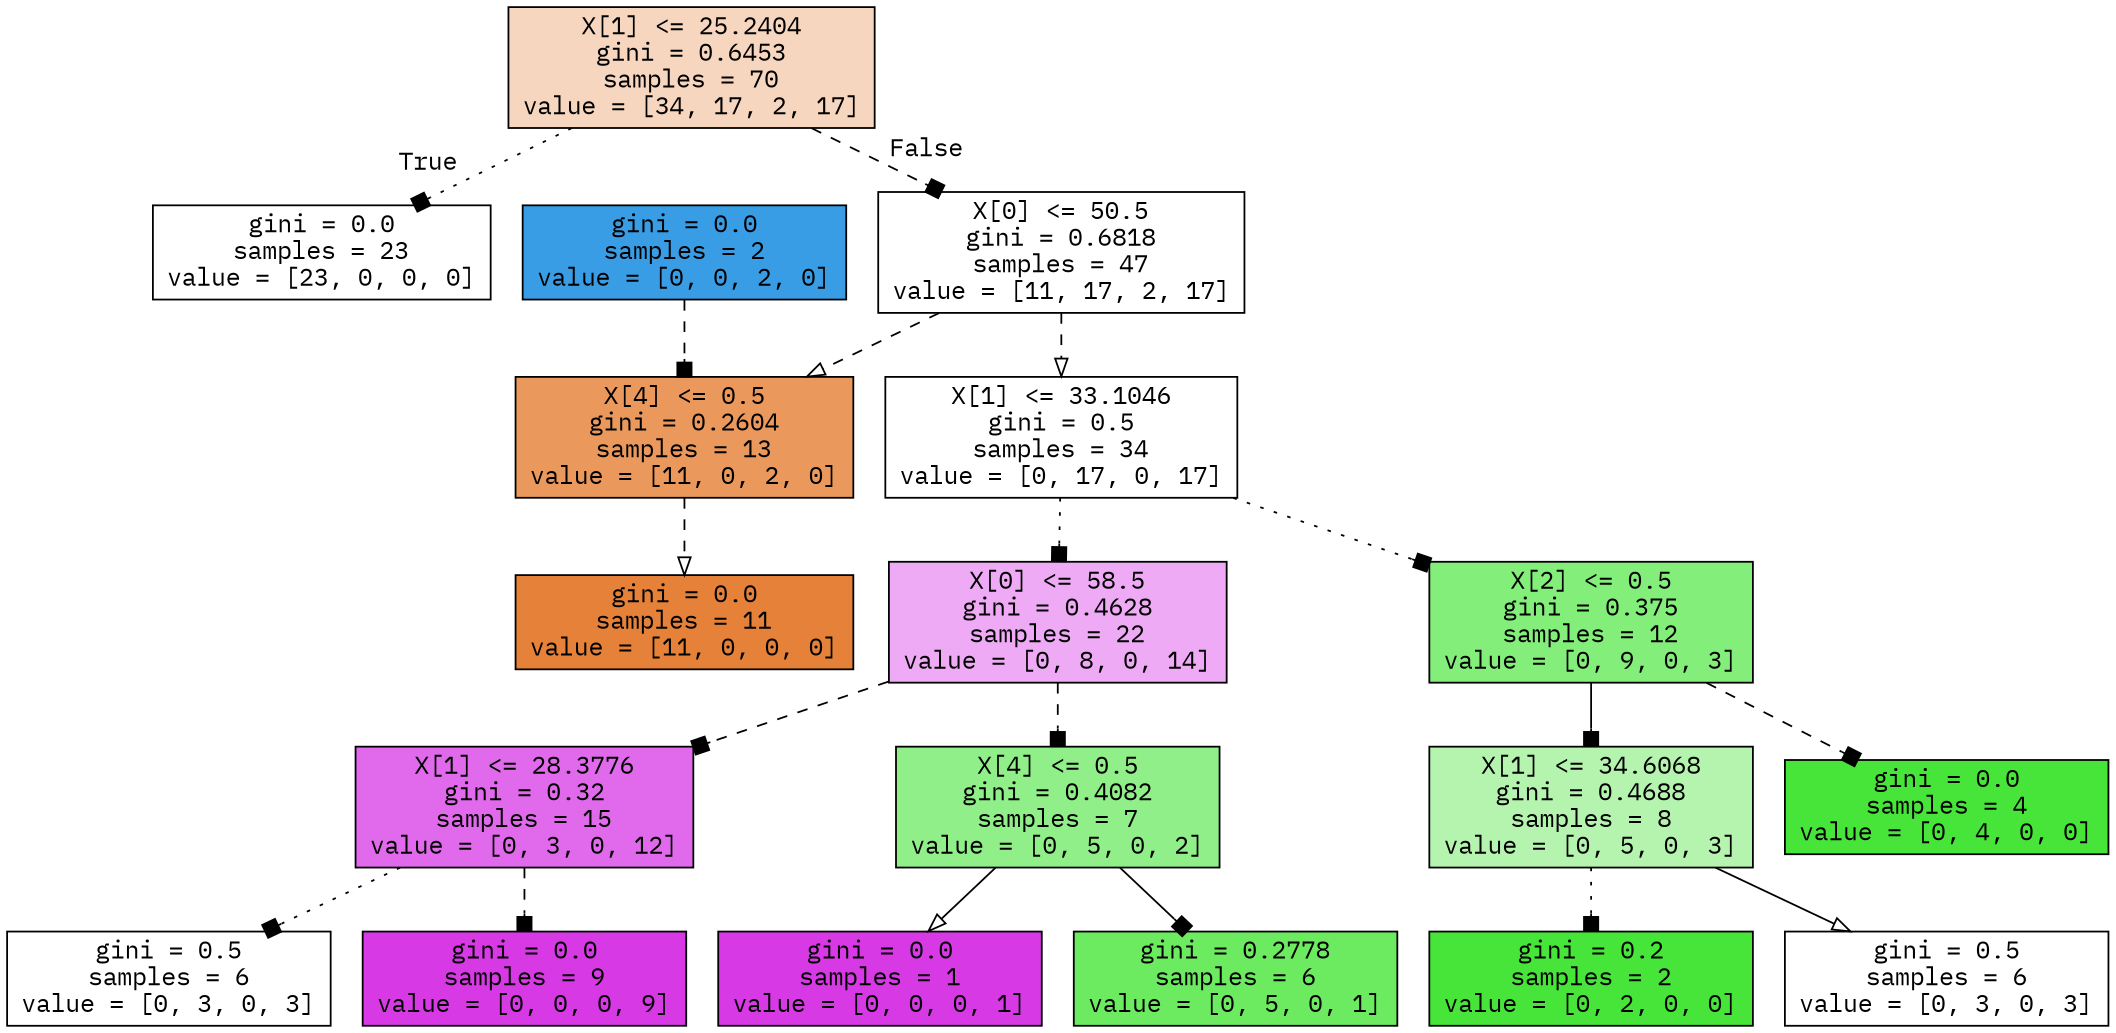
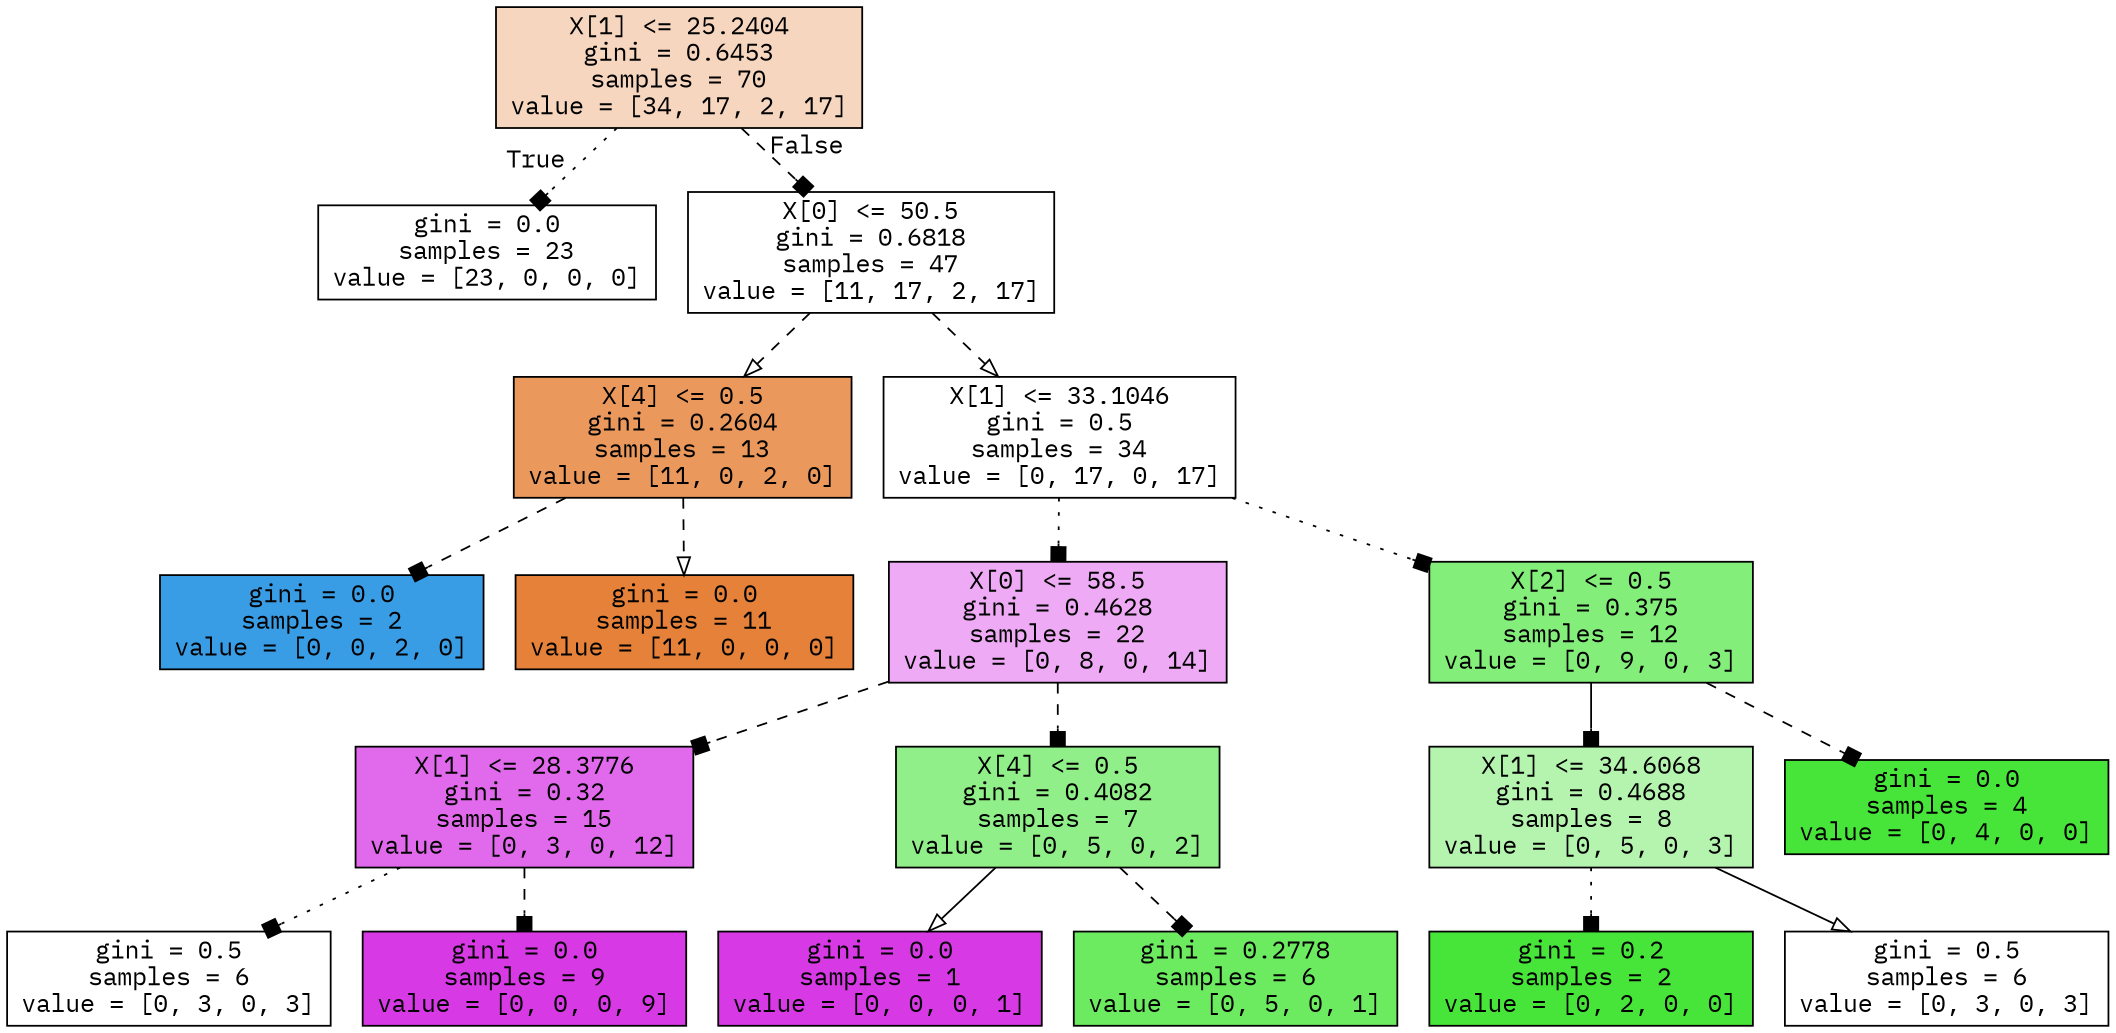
  digraph {
    fontname="IBM Plex Mono"
    node [color=black fillcolor="#47e53900" fontname="IBM Plex Mono" shape=box style=filled]
    edge [arrowhead=box fontname="IBM Plex Mono" style=dashed]
    n1 [fillcolor="#e5813952" label="X[1] <= 25.2404\ngini = 0.6453\nsamples = 70\nvalue = [34, 17, 2, 17]"]
    n2 [label="gini = 0.0\nsamples = 23\nvalue = [23, 0, 0, 0]"]
    n3 [label="X[0] <= 50.5\ngini = 0.6818\nsamples = 47\nvalue = [11, 17, 2, 17]"]
    n4 [fillcolor="#e58139d1" label="X[4] <= 0.5\ngini = 0.2604\nsamples = 13\nvalue = [11, 0, 2, 0]"]
    n5 [label="X[1] <= 33.1046\ngini = 0.5\nsamples = 34\nvalue = [0, 17, 0, 17]"]
    n6 [fillcolor="#399de5ff" label="gini = 0.0\nsamples = 2\nvalue = [0, 0, 2, 0]"]
    n7 [fillcolor="#e58139ff" label="gini = 0.0\nsamples = 11\nvalue = [11, 0, 0, 0]"]
    n8 [fillcolor="#d739e56d" label="X[0] <= 58.5\ngini = 0.4628\nsamples = 22\nvalue = [0, 8, 0, 14]"]
    n9 [fillcolor="#47e539aa" label="X[2] <= 0.5\ngini = 0.375\nsamples = 12\nvalue = [0, 9, 0, 3]"]
    n10 [fillcolor="#d739e5bf" label="X[1] <= 28.3776\ngini = 0.32\nsamples = 15\nvalue = [0, 3, 0, 12]"]
    n11 [fillcolor="#47e53999" label="X[4] <= 0.5\ngini = 0.4082\nsamples = 7\nvalue = [0, 5, 0, 2]"]
    n12 [fillcolor="#47e53966" label="X[1] <= 34.6068\ngini = 0.4688\nsamples = 8\nvalue = [0, 5, 0, 3]"]
    n13 [fillcolor="#47e539ff" label="gini = 0.0\nsamples = 4\nvalue = [0, 4, 0, 0]"]
    n14 [label="gini = 0.5\nsamples = 6\nvalue = [0, 3, 0, 3]"]
    n15 [fillcolor="#d739e5ff" label="gini = 0.0\nsamples = 9\nvalue = [0, 0, 0, 9]"]
    n16 [fillcolor="#d739e5ff" label="gini = 0.0\nsamples = 1\nvalue = [0, 0, 0, 1]"]
    n17 [fillcolor="#47e539cc" label="gini = 0.2778\nsamples = 6\nvalue = [0, 5, 0, 1]"]
    n18 [fillcolor="#47e539ff" label="gini = 0.2\nsamples = 2\nvalue = [0, 2, 0, 0]"]
    n19 [label="gini = 0.5\nsamples = 6\nvalue = [0, 3, 0, 3]"]
    n1 -> n2 [headlabel=True labelangle=45 labeldistance=2.5 style=dotted]
    n1 -> n3 [headlabel=False labelangle=-45 labeldistance=2.5]
    n3 -> n4 [arrowhead=onormal]
    n3 -> n5 [arrowhead=onormal]
-   n6 -> n4
+   n4 -> n6
    n4 -> n7 [arrowhead=onormal]
    n5 -> n8 [style=dotted]
    n5 -> n9 [style=dotted]
    n8 -> n10
    n8 -> n11
    n9 -> n12 [style=solid]
    n9 -> n13
    n10 -> n14 [style=dotted]
    n10 -> n15
    n11 -> n16 [arrowhead=onormal style=solid]
-   n11 -> n17 [style=solid]
+   n11 -> n17
    n12 -> n18 [style=dotted]
    n12 -> n19 [arrowhead=onormal style=solid]
  }
